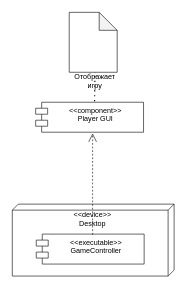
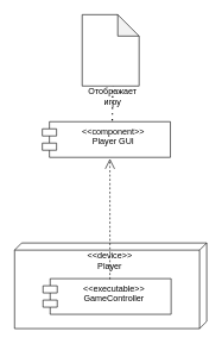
  <mxCell id="0" />
  <mxCell id="1" parent="0" />
  <mxCell id="2" value="&lt;&lt;component&gt;&gt;&#10;Player GUI" style="shape=module;align=left;spacingLeft=20;align=center;verticalAlign=top;" vertex="1" parent="1"><mxGeometry x="59" y="170" width="180" height="50" as="geometry" /></mxCell>
  <mxCell id="3" value="" style="verticalAlign=top;align=left;spacingTop=8;spacingLeft=2;spacingRight=12;shape=cube;size=10;direction=south;fontStyle=4;html=1;" vertex="1" parent="1"><mxGeometry x="20" y="340" width="270" height="120" as="geometry" /></mxCell>
  <mxCell id="4" value="&lt;&lt;executable&gt;&gt;&#10;GameController" style="shape=module;align=left;spacingLeft=20;align=center;verticalAlign=top;" vertex="1" parent="1"><mxGeometry x="60" y="390" width="180" height="50" as="geometry" /></mxCell>
- <mxCell id="5" value="&amp;lt;&amp;lt;device&amp;gt;&amp;gt;&lt;br&gt;Desktop" style="text;html=1;strokeColor=none;fillColor=none;align=center;verticalAlign=middle;whiteSpace=wrap;rounded=0;" vertex="1" parent="1"><mxGeometry x="124" y="350" width="60" height="30" as="geometry" /></mxCell>
+ <mxCell id="5" value="&amp;lt;&amp;lt;device&amp;gt;&amp;gt;&lt;br&gt;Player" style="text;html=1;strokeColor=none;fillColor=none;align=center;verticalAlign=middle;whiteSpace=wrap;rounded=0;" vertex="1" parent="1"><mxGeometry x="124" y="350" width="60" height="30" as="geometry" /></mxCell>
  <mxCell id="6" value="" style="endArrow=open;endSize=12;dashed=1;html=1;rounded=0;strokeColor=default;" edge="1" parent="1"><mxGeometry width="160" relative="1" as="geometry"><mxPoint x="154" y="391" as="sourcePoint" /><mxPoint x="154" y="222" as="targetPoint" /></mxGeometry></mxCell>
  <mxCell id="7" value="" style="shape=note;whiteSpace=wrap;html=1;backgroundOutline=1;darkOpacity=0.05;" vertex="1" parent="1"><mxGeometry x="115" y="20" width="80" height="100" as="geometry" /></mxCell>
  <mxCell id="8" value="Отображает&lt;br&gt;игру" style="text;html=1;strokeColor=none;fillColor=none;align=center;verticalAlign=middle;whiteSpace=wrap;rounded=0;" vertex="1" parent="1"><mxGeometry x="128" y="120" width="60" height="30" as="geometry" /></mxCell>
  <mxCell id="9" value="" style="endArrow=none;dashed=1;html=1;dashPattern=1 3;strokeWidth=2;rounded=0;strokeColor=default;entryX=0.5;entryY=0;entryDx=0;entryDy=0;exitX=0.546;exitY=-0.037;exitDx=0;exitDy=0;exitPerimeter=0;" edge="1" parent="1" source="2" target="8"><mxGeometry width="50" height="50" relative="1" as="geometry"><mxPoint x="110" y="180" as="sourcePoint" /><mxPoint x="160" y="130" as="targetPoint" /></mxGeometry></mxCell>
